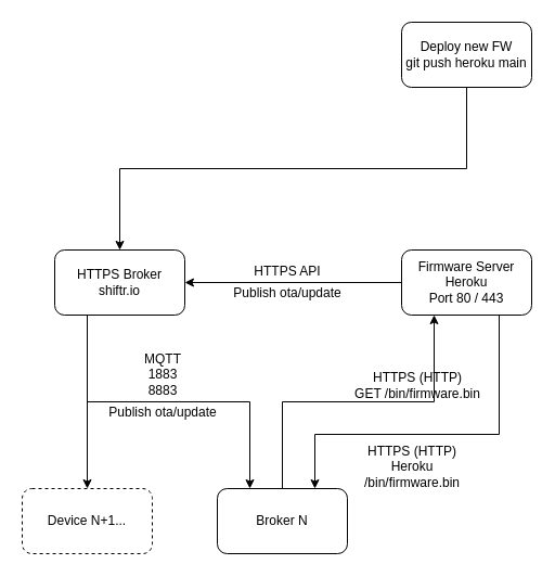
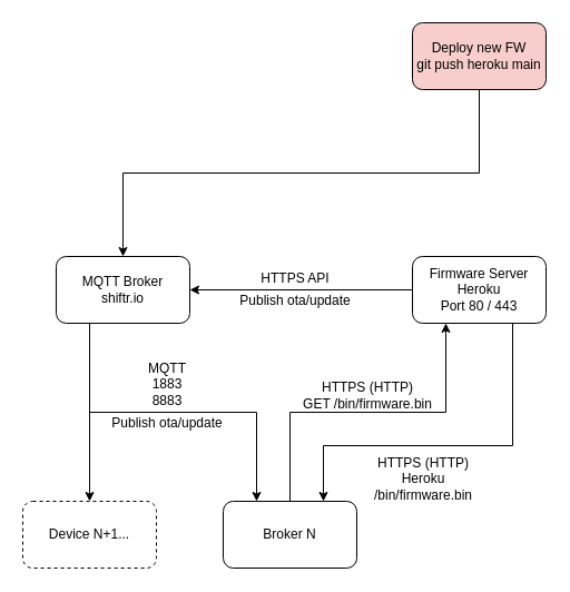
  <mxCell id="0" />
  <mxCell id="1" parent="0" />
  <mxCell id="2" style="edgeStyle=orthogonalEdgeStyle;rounded=0;orthogonalLoop=1;jettySize=auto;html=1;exitX=0;exitY=0.5;exitDx=0;exitDy=0;entryX=1;entryY=0.5;entryDx=0;entryDy=0;" edge="1" parent="1" source="4" target="10"><mxGeometry relative="1" as="geometry" /></mxCell>
  <mxCell id="3" style="edgeStyle=orthogonalEdgeStyle;rounded=0;orthogonalLoop=1;jettySize=auto;html=1;exitX=0.75;exitY=1;exitDx=0;exitDy=0;entryX=0.75;entryY=0;entryDx=0;entryDy=0;" edge="1" parent="1" source="4" target="6"><mxGeometry relative="1" as="geometry"><Array as="points"><mxPoint x="460" y="400" /><mxPoint x="290" y="400" /></Array></mxGeometry></mxCell>
  <mxCell id="4" value="Firmware Server&lt;br&gt;Heroku&lt;br&gt;Port 80 / 443" style="rounded=1;whiteSpace=wrap;html=1;" vertex="1" parent="1"><mxGeometry x="370" y="230" width="120" height="60" as="geometry" /></mxCell>
  <mxCell id="5" style="edgeStyle=orthogonalEdgeStyle;rounded=0;orthogonalLoop=1;jettySize=auto;html=1;exitX=0.5;exitY=0;exitDx=0;exitDy=0;entryX=0.25;entryY=1;entryDx=0;entryDy=0;" edge="1" parent="1" source="6" target="4"><mxGeometry relative="1" as="geometry" /></mxCell>
  <mxCell id="6" value="Broker N" style="rounded=1;whiteSpace=wrap;html=1;" vertex="1" parent="1"><mxGeometry x="200" y="450" width="120" height="60" as="geometry" /></mxCell>
  <mxCell id="7" value="MQTT&lt;br&gt;1883&lt;br&gt;8883" style="text;html=1;strokeColor=none;fillColor=none;align=center;verticalAlign=middle;whiteSpace=wrap;rounded=0;" vertex="1" parent="1"><mxGeometry x="120" y="320" width="60" height="50" as="geometry" /></mxCell>
  <mxCell id="8" style="edgeStyle=orthogonalEdgeStyle;rounded=0;orthogonalLoop=1;jettySize=auto;html=1;exitX=0.25;exitY=1;exitDx=0;exitDy=0;entryX=0.25;entryY=0;entryDx=0;entryDy=0;" edge="1" parent="1" source="10" target="6"><mxGeometry relative="1" as="geometry" /></mxCell>
  <mxCell id="9" style="edgeStyle=orthogonalEdgeStyle;rounded=0;orthogonalLoop=1;jettySize=auto;html=1;exitX=0.25;exitY=1;exitDx=0;exitDy=0;entryX=0.5;entryY=0;entryDx=0;entryDy=0;" edge="1" parent="1" source="10" target="18"><mxGeometry relative="1" as="geometry" /></mxCell>
- <mxCell id="10" value="HTTPS Broker&lt;br&gt;shiftr.io" style="rounded=1;whiteSpace=wrap;html=1;" vertex="1" parent="1"><mxGeometry x="50" y="230" width="120" height="60" as="geometry" /></mxCell>
+ <mxCell id="10" value="MQTT Broker&lt;br&gt;shiftr.io" style="rounded=1;whiteSpace=wrap;html=1;" vertex="1" parent="1"><mxGeometry x="50" y="230" width="120" height="60" as="geometry" /></mxCell>
  <mxCell id="11" value="HTTPS API" style="text;html=1;strokeColor=none;fillColor=none;align=center;verticalAlign=middle;whiteSpace=wrap;rounded=0;" vertex="1" parent="1"><mxGeometry x="200" y="240" width="130" height="20" as="geometry" /></mxCell>
  <mxCell id="12" value="Publish ota/update" style="text;html=1;strokeColor=none;fillColor=none;align=center;verticalAlign=middle;whiteSpace=wrap;rounded=0;" vertex="1" parent="1"><mxGeometry x="200" y="260" width="130" height="20" as="geometry" /></mxCell>
  <mxCell id="13" value="Publish ota/update" style="text;html=1;strokeColor=none;fillColor=none;align=center;verticalAlign=middle;whiteSpace=wrap;rounded=0;" vertex="1" parent="1"><mxGeometry x="95" y="370" width="110" height="20" as="geometry" /></mxCell>
  <mxCell id="14" style="edgeStyle=orthogonalEdgeStyle;rounded=0;orthogonalLoop=1;jettySize=auto;html=1;exitX=0.5;exitY=1;exitDx=0;exitDy=0;" edge="1" parent="1" source="15" target="10"><mxGeometry relative="1" as="geometry" /></mxCell>
- <mxCell id="15" value="Deploy new FW&lt;br&gt;git push heroku main" style="rounded=1;whiteSpace=wrap;html=1;" vertex="1" parent="1"><mxGeometry x="370" y="20" width="120" height="60" as="geometry" /></mxCell>
- <mxCell id="16" value="HTTPS (HTTP)&lt;br&gt;GET /bin/firmware.bin" style="text;html=1;strokeColor=none;fillColor=none;align=center;verticalAlign=middle;whiteSpace=wrap;rounded=0;" vertex="1" parent="1"><mxGeometry x="325" y="340" width="120" height="30" as="geometry" /></mxCell>
+ <mxCell id="15" value="Deploy new FW&lt;br&gt;git push heroku main" style="rounded=1;whiteSpace=wrap;html=1;fillColor=#f8cecc;" vertex="1" parent="1"><mxGeometry x="370" y="20" width="120" height="60" as="geometry" /></mxCell>
+ <mxCell id="16" value="HTTPS (HTTP)&lt;br&gt;GET /bin/firmware.bin" style="text;html=1;strokeColor=none;fillColor=none;align=center;verticalAlign=middle;whiteSpace=wrap;rounded=0;" vertex="1" parent="1"><mxGeometry x="270" y="340" width="120" height="30" as="geometry" /></mxCell>
  <mxCell id="17" value="HTTPS (HTTP)&lt;br&gt;Heroku&lt;br&gt;/bin/firmware.bin" style="text;html=1;strokeColor=none;fillColor=none;align=center;verticalAlign=middle;whiteSpace=wrap;rounded=0;" vertex="1" parent="1"><mxGeometry x="320" y="410" width="120" height="40" as="geometry" /></mxCell>
  <mxCell id="18" value="Device N+1..." style="rounded=1;whiteSpace=wrap;html=1;dashed=1;" vertex="1" parent="1"><mxGeometry x="20" y="450" width="120" height="60" as="geometry" /></mxCell>
